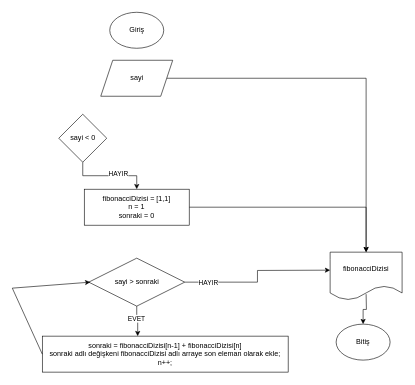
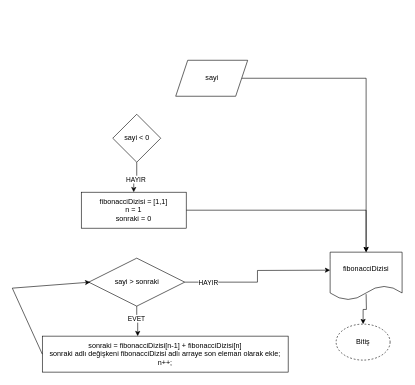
  <mxCell id="0" />
  <mxCell id="1" parent="0" />
- <mxCell id="2" value="Giriş" style="ellipse;whiteSpace=wrap;html=1;" vertex="1" parent="1"><mxGeometry x="182.5" y="20" width="90" height="60" as="geometry" /></mxCell>
  <mxCell id="3" style="edgeStyle=orthogonalEdgeStyle;rounded=0;orthogonalLoop=1;jettySize=auto;html=1;" edge="1" parent="1" source="4" target="15"><mxGeometry relative="1" as="geometry" /></mxCell>
- <mxCell id="4" value="sayi" style="shape=parallelogram;perimeter=parallelogramPerimeter;whiteSpace=wrap;html=1;fixedSize=1;" vertex="1" parent="1"><mxGeometry x="167.5" y="100" width="120" height="60" as="geometry" /></mxCell>
+ <mxCell id="4" value="sayi" style="shape=parallelogram;perimeter=parallelogramPerimeter;whiteSpace=wrap;html=1;fixedSize=1;" vertex="1" parent="1"><mxGeometry x="292.5" y="100" width="120" height="60" as="geometry" /></mxCell>
  <mxCell id="5" style="edgeStyle=orthogonalEdgeStyle;rounded=0;orthogonalLoop=1;jettySize=auto;html=1;" edge="1" parent="1" source="6" target="15"><mxGeometry relative="1" as="geometry" /></mxCell>
- <mxCell id="6" value="fibonacciDizisi = [1,1]&lt;br&gt;n = 1&lt;br&gt;sonraki = 0" style="rounded=0;whiteSpace=wrap;html=1;" vertex="1" parent="1"><mxGeometry x="140" y="315" width="175" height="60" as="geometry" /></mxCell>
+ <mxCell id="6" value="fibonacciDizisi = [1,1]&lt;br&gt;n = 1&lt;br&gt;sonraki = 0" style="rounded=0;whiteSpace=wrap;html=1;" vertex="1" parent="1"><mxGeometry x="135" y="320" width="175" height="60" as="geometry" /></mxCell>
  <mxCell id="7" style="edgeStyle=orthogonalEdgeStyle;rounded=0;orthogonalLoop=1;jettySize=auto;html=1;exitX=1;exitY=0.5;exitDx=0;exitDy=0;entryX=0;entryY=0.5;entryDx=0;entryDy=0;" edge="1" parent="1" source="9"><mxGeometry relative="1" as="geometry"><mxPoint x="550" y="450" as="targetPoint" /></mxGeometry></mxCell>
  <mxCell id="8" value="HAYIR" style="edgeLabel;html=1;align=center;verticalAlign=middle;resizable=0;points=[];" vertex="1" connectable="0" parent="7"><mxGeometry x="-0.699" y="-5" relative="1" as="geometry"><mxPoint y="-5" as="offset" /></mxGeometry></mxCell>
  <mxCell id="9" value="sayi &amp;gt; sonraki" style="rhombus;whiteSpace=wrap;html=1;" vertex="1" parent="1"><mxGeometry x="147.5" y="430" width="160" height="80" as="geometry" /></mxCell>
  <mxCell id="10" value="sonraki = fibonacciDizisi[n-1] + fibonacciDizisi[n]&lt;br&gt;sonraki adlı değişkeni fibonacciDizisi adlı arraye son eleman olarak ekle;&lt;br&gt;n++;" style="rounded=0;whiteSpace=wrap;html=1;" vertex="1" parent="1"><mxGeometry x="70" y="560" width="410" height="60" as="geometry" /></mxCell>
  <mxCell id="11" value="" style="endArrow=classic;html=1;rounded=0;exitX=0;exitY=0.5;exitDx=0;exitDy=0;" edge="1" parent="1" source="10"><mxGeometry width="50" height="50" relative="1" as="geometry"><mxPoint x="100" y="520" as="sourcePoint" /><mxPoint x="150" y="470" as="targetPoint" /><Array as="points"><mxPoint x="20" y="480" /></Array></mxGeometry></mxCell>
  <mxCell id="12" style="edgeStyle=orthogonalEdgeStyle;rounded=0;orthogonalLoop=1;jettySize=auto;html=1;exitX=0.5;exitY=1;exitDx=0;exitDy=0;entryX=0.388;entryY=0;entryDx=0;entryDy=0;entryPerimeter=0;" edge="1" parent="1" source="9" target="10"><mxGeometry relative="1" as="geometry" /></mxCell>
  <mxCell id="13" value="EVET" style="edgeLabel;html=1;align=center;verticalAlign=middle;resizable=0;points=[];" vertex="1" connectable="0" parent="12"><mxGeometry x="-0.225" y="-1" relative="1" as="geometry"><mxPoint as="offset" /></mxGeometry></mxCell>
  <mxCell id="14" style="edgeStyle=orthogonalEdgeStyle;rounded=0;orthogonalLoop=1;jettySize=auto;html=1;entryX=0.5;entryY=0;entryDx=0;entryDy=0;" edge="1" parent="1" target="16"><mxGeometry relative="1" as="geometry"><mxPoint x="610" y="490" as="sourcePoint" /></mxGeometry></mxCell>
  <mxCell id="15" value="fibonacciDizisi" style="shape=document;whiteSpace=wrap;html=1;boundedLbl=1;" vertex="1" parent="1"><mxGeometry x="550" y="420" width="120" height="80" as="geometry" /></mxCell>
- <mxCell id="16" value="Bitiş" style="ellipse;whiteSpace=wrap;html=1;" vertex="1" parent="1"><mxGeometry x="560" y="540" width="90" height="60" as="geometry" /></mxCell>
+ <mxCell id="16" value="Bitiş" style="ellipse;whiteSpace=wrap;html=1;dashed=1;" vertex="1" parent="1"><mxGeometry x="560" y="540" width="90" height="60" as="geometry" /></mxCell>
  <mxCell id="17" style="edgeStyle=orthogonalEdgeStyle;rounded=0;orthogonalLoop=1;jettySize=auto;html=1;entryX=0.5;entryY=0;entryDx=0;entryDy=0;" edge="1" parent="1" source="19" target="6"><mxGeometry relative="1" as="geometry" /></mxCell>
  <mxCell id="18" value="HAYIR" style="edgeLabel;html=1;align=center;verticalAlign=middle;resizable=0;points=[];" vertex="1" connectable="0" parent="17"><mxGeometry x="0.2" y="3" relative="1" as="geometry"><mxPoint as="offset" /></mxGeometry></mxCell>
- <mxCell id="19" value="sayi &amp;lt; 0" style="rhombus;whiteSpace=wrap;html=1;" vertex="1" parent="1"><mxGeometry x="97.5" y="190" width="80" height="80" as="geometry" /></mxCell>
+ <mxCell id="19" value="sayi &amp;lt; 0" style="rhombus;whiteSpace=wrap;html=1;" vertex="1" parent="1"><mxGeometry x="187.5" y="190" width="80" height="80" as="geometry" /></mxCell>
